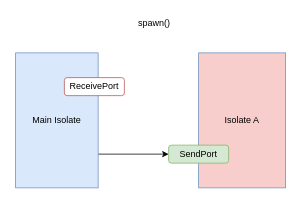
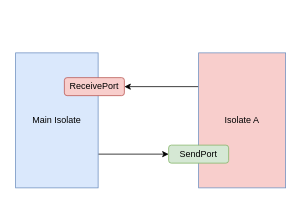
  <mxCell id="0" />
  <mxCell id="1" parent="0" />
  <mxCell id="2" style="edgeStyle=orthogonalEdgeStyle;rounded=0;orthogonalLoop=1;jettySize=auto;html=1;exitX=1;exitY=0.75;exitDx=0;exitDy=0;entryX=0;entryY=0.5;entryDx=0;entryDy=0;" parent="1" source="3" target="8" edge="1"><mxGeometry relative="1" as="geometry" /></mxCell>
  <mxCell id="3" value="Main Isolate" style="rounded=0;whiteSpace=wrap;html=1;fillColor=#dae8fc;strokeColor=#6c8ebf;" parent="1" vertex="1"><mxGeometry x="20" y="70" width="110" height="180" as="geometry" /></mxCell>
+ <mxCell id="4" style="edgeStyle=orthogonalEdgeStyle;rounded=0;orthogonalLoop=1;jettySize=auto;html=1;exitX=0;exitY=0.25;exitDx=0;exitDy=0;entryX=1;entryY=0.5;entryDx=0;entryDy=0;" parent="1" source="5" target="7" edge="1"><mxGeometry relative="1" as="geometry" /></mxCell>
  <mxCell id="5" value="Isolate A" style="rounded=0;whiteSpace=wrap;html=1;fillColor=#f8cecc;strokeColor=#6c8ebf;" parent="1" vertex="1"><mxGeometry x="264" y="70" width="116" height="180" as="geometry" /></mxCell>
- <mxCell id="6" value="spawn()" style="text;html=1;strokeColor=none;fillColor=none;align=center;verticalAlign=middle;whiteSpace=wrap;rounded=0;" parent="1" vertex="1"><mxGeometry x="180" y="20" width="50" height="20" as="geometry" /></mxCell>
- <mxCell id="7" value="&lt;span&gt;ReceivePort&lt;/span&gt;" style="rounded=1;whiteSpace=wrap;html=1;fillColor=#ffffff;strokeColor=#b85450;" parent="1" vertex="1"><mxGeometry x="85" y="103" width="80" height="24" as="geometry" /></mxCell>
+ <mxCell id="7" value="&lt;span&gt;ReceivePort&lt;/span&gt;" style="rounded=1;whiteSpace=wrap;html=1;fillColor=#f8cecc;strokeColor=#b85450;" parent="1" vertex="1"><mxGeometry x="85" y="103" width="80" height="24" as="geometry" /></mxCell>
  <mxCell id="8" value="&lt;span&gt;SendPort&lt;/span&gt;" style="rounded=1;whiteSpace=wrap;html=1;fillColor=#d5e8d4;strokeColor=#82b366;" parent="1" vertex="1"><mxGeometry x="224" y="193" width="80" height="24" as="geometry" /></mxCell>
